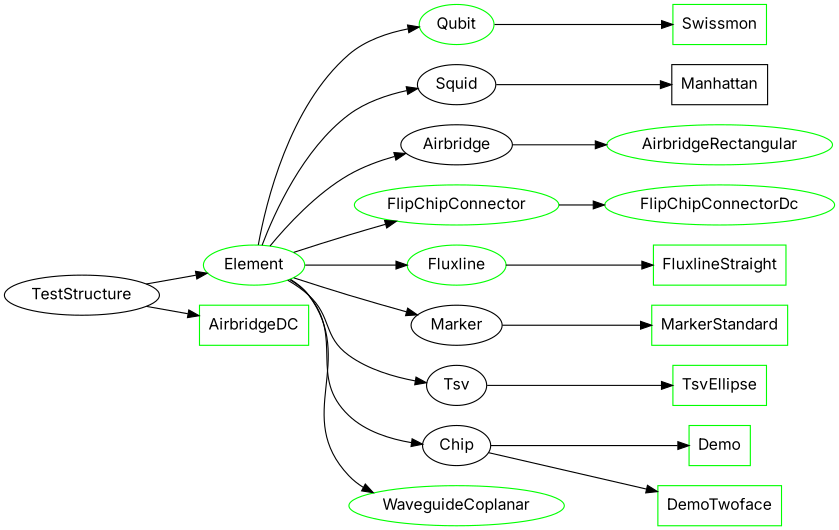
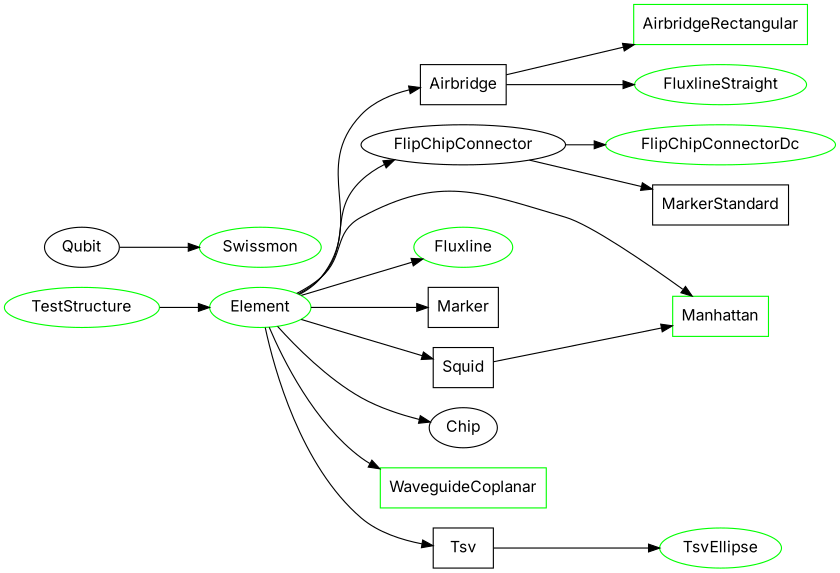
  digraph {
    fontname=Inter
    rankdir=LR
    node [color=green fontname=Inter shape=rect]
    edge [fontname=Inter]
    Element [shape=""]
-   Qubit [shape=""]
-   Squid [color="" shape=""]
-   Airbridge [color="" shape=""]
-   FlipChipConnector [shape=""]
+   Qubit [color="" shape=""]
+   Squid [shape=box color=""]
+   Airbridge [shape=box color=""]
+   FlipChipConnector [color="" shape=""]
    Fluxline [shape=""]
-   Marker [color="" shape=""]
-   Tsv [color="" shape=""]
+   Marker [shape=box color=""]
+   Tsv [shape=box color=""]
    Chip [shape=ellipse color=""]
-   WaveguideCoplanar [shape=ellipse]
-   Swissmon
-   Manhattan [color=black]
-   AirbridgeRectangular [shape=ellipse]
-   TestStructure [color="" shape=""]
-   AirbridgeDC
+   WaveguideCoplanar
+   Swissmon [shape=ellipse]
+   Manhattan
+   AirbridgeRectangular
+   TestStructure [shape=""]
    FlipChipConnectorDc [shape=ellipse]
-   FluxlineStraight
-   MarkerStandard
-   TsvEllipse
-   Demo
-   DemoTwoface
-   Element -> Qubit
+   FluxlineStraight [shape=ellipse]
+   MarkerStandard [color=black]
+   TsvEllipse [shape=ellipse]
+   Element -> Manhattan
    Element -> Squid
    Element -> Airbridge
    Element -> FlipChipConnector
    Element -> Fluxline
    Element -> Marker
    Element -> Tsv
    Element -> Chip
    Element -> WaveguideCoplanar
    Qubit -> Swissmon
    Squid -> Manhattan
    Airbridge -> AirbridgeRectangular
    FlipChipConnector -> FlipChipConnectorDc
-   Fluxline -> FluxlineStraight
-   Marker -> MarkerStandard
+   Airbridge -> FluxlineStraight
+   FlipChipConnector -> MarkerStandard
    Tsv -> TsvEllipse
-   Chip -> Demo
-   Chip -> DemoTwoface
    TestStructure -> Element
-   TestStructure -> AirbridgeDC
  }
